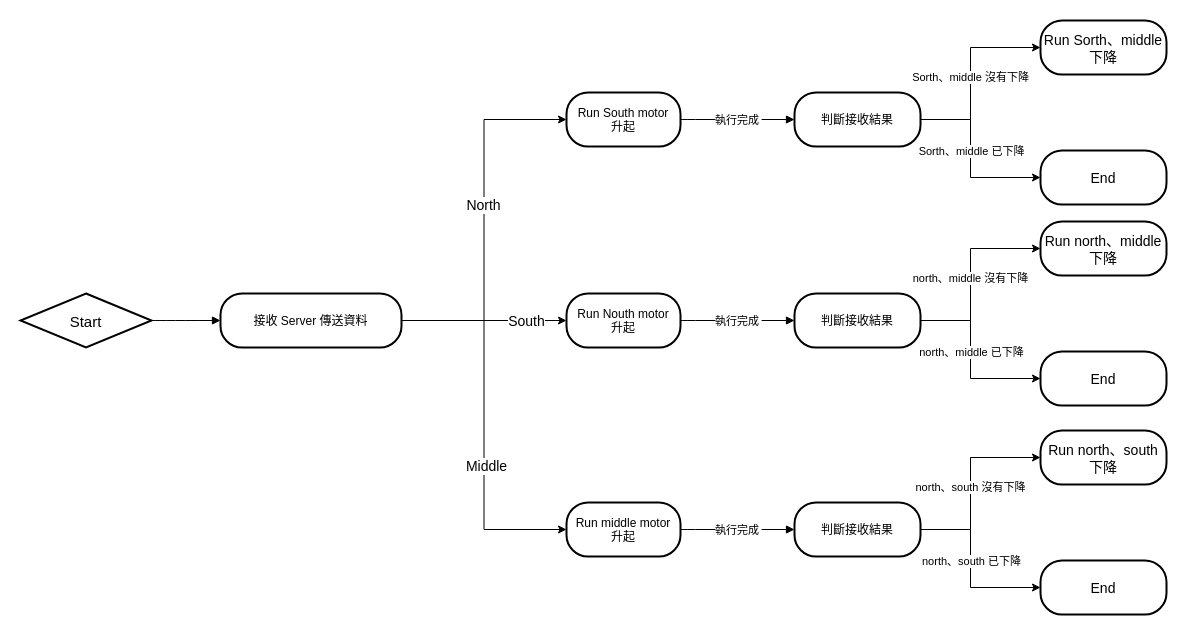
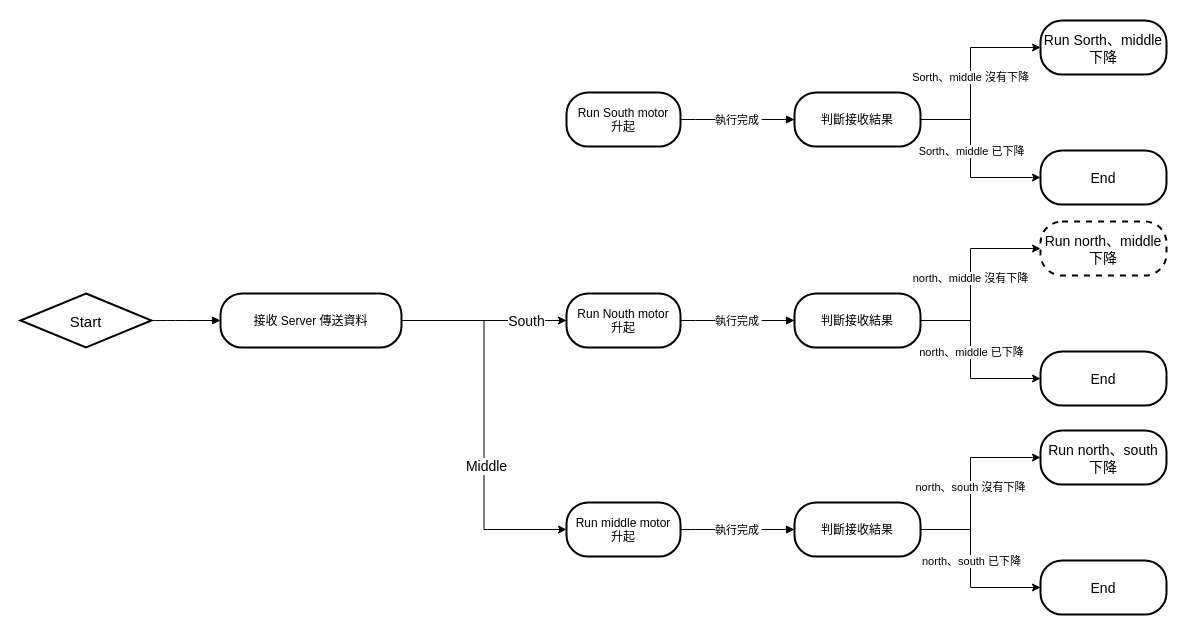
  <mxCell id="0" />
  <mxCell id="1" parent="0" />
  <mxCell id="2" value="Start" style="rhombus;arcSize=40;strokeWidth=2;fontSize=15;" parent="1" vertex="1"><mxGeometry x="20" y="293" width="131" height="54" as="geometry" /></mxCell>
  <mxCell id="3" style="edgeStyle=orthogonalEdgeStyle;rounded=0;orthogonalLoop=1;jettySize=auto;html=1;entryX=0;entryY=0.5;entryDx=0;entryDy=0;" edge="1" parent="1" source="9" target="20"><mxGeometry relative="1" as="geometry" /></mxCell>
  <mxCell id="4" value="&lt;font style=&quot;font-size: 14px;&quot;&gt;South&lt;/font&gt;" style="edgeLabel;html=1;align=center;verticalAlign=middle;resizable=0;points=[];" vertex="1" connectable="0" parent="3"><mxGeometry x="-0.061" y="1" relative="1" as="geometry"><mxPoint x="47" y="1" as="offset" /></mxGeometry></mxCell>
- <mxCell id="5" style="edgeStyle=orthogonalEdgeStyle;rounded=0;orthogonalLoop=1;jettySize=auto;html=1;entryX=0;entryY=0.5;entryDx=0;entryDy=0;" edge="1" parent="1" source="9" target="10"><mxGeometry relative="1" as="geometry" /></mxCell>
- <mxCell id="6" value="&lt;font style=&quot;font-size: 14px;&quot;&gt;North&lt;/font&gt;" style="edgeLabel;html=1;align=center;verticalAlign=middle;resizable=0;points=[];" vertex="1" connectable="0" parent="5"><mxGeometry x="0.154" y="2" relative="1" as="geometry"><mxPoint x="1" y="13" as="offset" /></mxGeometry></mxCell>
  <mxCell id="7" style="edgeStyle=orthogonalEdgeStyle;rounded=0;orthogonalLoop=1;jettySize=auto;html=1;entryX=0;entryY=0.5;entryDx=0;entryDy=0;" edge="1" parent="1" source="9" target="29"><mxGeometry relative="1" as="geometry" /></mxCell>
  <mxCell id="8" value="&lt;font style=&quot;font-size: 14px;&quot;&gt;Middle&lt;/font&gt;" style="edgeLabel;html=1;align=center;verticalAlign=middle;resizable=0;points=[];" vertex="1" connectable="0" parent="7"><mxGeometry x="0.218" y="3" relative="1" as="geometry"><mxPoint x="-1" as="offset" /></mxGeometry></mxCell>
  <mxCell id="9" value="接收 Server 傳送資料" style="rounded=1;arcSize=40;strokeWidth=2" parent="1" vertex="1"><mxGeometry x="220" y="293" width="181" height="54" as="geometry" /></mxCell>
  <mxCell id="10" value="Run South motor&#10;升起" style="rounded=1;arcSize=40;strokeWidth=2" parent="1" vertex="1"><mxGeometry x="566" y="92" width="114" height="54" as="geometry" /></mxCell>
  <mxCell id="11" style="edgeStyle=orthogonalEdgeStyle;rounded=0;orthogonalLoop=1;jettySize=auto;html=1;entryX=0;entryY=0.5;entryDx=0;entryDy=0;" edge="1" parent="1" source="14" target="15"><mxGeometry relative="1" as="geometry"><Array as="points"><mxPoint x="970" y="119" /><mxPoint x="970" y="47" /></Array></mxGeometry></mxCell>
  <mxCell id="12" value="Sorth、middle 沒有下降" style="edgeLabel;html=1;align=center;verticalAlign=middle;resizable=0;points=[];" vertex="1" connectable="0" parent="11"><mxGeometry x="0.076" y="1" relative="1" as="geometry"><mxPoint y="10" as="offset" /></mxGeometry></mxCell>
  <mxCell id="13" style="edgeStyle=orthogonalEdgeStyle;rounded=0;orthogonalLoop=1;jettySize=auto;html=1;entryX=0;entryY=0.5;entryDx=0;entryDy=0;" edge="1" parent="1" source="14" target="18"><mxGeometry relative="1" as="geometry"><Array as="points"><mxPoint x="970" y="119" /><mxPoint x="970" y="177" /></Array></mxGeometry></mxCell>
  <mxCell id="14" value="判斷接收結果" style="rounded=1;arcSize=40;strokeWidth=2" parent="1" vertex="1"><mxGeometry x="794" y="92" width="126" height="54" as="geometry" /></mxCell>
  <mxCell id="15" value="Run Sorth、middle&#10;下降" style="rounded=1;arcSize=40;strokeWidth=2;fontSize=14;" parent="1" vertex="1"><mxGeometry x="1040" y="20" width="126" height="54" as="geometry" /></mxCell>
  <mxCell id="16" value="" style="curved=1;startArrow=none;endArrow=block;exitX=1;exitY=0.5;entryX=0;entryY=0.5;" parent="1" source="2" target="9" edge="1"><mxGeometry relative="1" as="geometry"><Array as="points" /></mxGeometry></mxCell>
  <mxCell id="17" value="執行完成" style="curved=1;startArrow=none;endArrow=block;exitX=1;exitY=0.5;entryX=0;entryY=0.5;" parent="1" source="10" target="14" edge="1"><mxGeometry relative="1" as="geometry"><Array as="points" /></mxGeometry></mxCell>
  <mxCell id="18" value="End" style="rounded=1;arcSize=40;strokeWidth=2;fontSize=14;" vertex="1" parent="1"><mxGeometry x="1040" y="150" width="126" height="54" as="geometry" /></mxCell>
  <mxCell id="19" value="Sorth、middle 已下降" style="edgeLabel;html=1;align=center;verticalAlign=middle;resizable=0;points=[];" vertex="1" connectable="0" parent="1"><mxGeometry x="970" y="150" as="geometry" /></mxCell>
  <mxCell id="20" value="Run Nouth motor&#10;升起" style="rounded=1;arcSize=40;strokeWidth=2" vertex="1" parent="1"><mxGeometry x="566" y="293" width="114" height="54" as="geometry" /></mxCell>
  <mxCell id="21" style="edgeStyle=orthogonalEdgeStyle;rounded=0;orthogonalLoop=1;jettySize=auto;html=1;entryX=0;entryY=0.5;entryDx=0;entryDy=0;" edge="1" parent="1" source="24" target="25"><mxGeometry relative="1" as="geometry"><Array as="points"><mxPoint x="970" y="320" /><mxPoint x="970" y="248" /></Array></mxGeometry></mxCell>
  <mxCell id="22" value="north、middle 沒有下降" style="edgeLabel;html=1;align=center;verticalAlign=middle;resizable=0;points=[];" vertex="1" connectable="0" parent="21"><mxGeometry x="0.076" y="1" relative="1" as="geometry"><mxPoint y="10" as="offset" /></mxGeometry></mxCell>
  <mxCell id="23" style="edgeStyle=orthogonalEdgeStyle;rounded=0;orthogonalLoop=1;jettySize=auto;html=1;entryX=0;entryY=0.5;entryDx=0;entryDy=0;" edge="1" parent="1" source="24" target="27"><mxGeometry relative="1" as="geometry"><Array as="points"><mxPoint x="970" y="320" /><mxPoint x="970" y="378" /></Array></mxGeometry></mxCell>
  <mxCell id="24" value="判斷接收結果" style="rounded=1;arcSize=40;strokeWidth=2" vertex="1" parent="1"><mxGeometry x="794" y="293" width="126" height="54" as="geometry" /></mxCell>
- <mxCell id="25" value="Run north、middle&#10;下降" style="rounded=1;arcSize=40;strokeWidth=2;fontSize=14;" vertex="1" parent="1"><mxGeometry x="1040" y="221" width="126" height="54" as="geometry" /></mxCell>
+ <mxCell id="25" value="Run north、middle&#10;下降" style="rounded=1;arcSize=40;strokeWidth=2;fontSize=14;dashed=1;" vertex="1" parent="1"><mxGeometry x="1040" y="221" width="126" height="54" as="geometry" /></mxCell>
  <mxCell id="26" value="執行完成" style="curved=1;startArrow=none;endArrow=block;exitX=1;exitY=0.5;entryX=0;entryY=0.5;" edge="1" parent="1" source="20" target="24"><mxGeometry relative="1" as="geometry"><Array as="points" /></mxGeometry></mxCell>
  <mxCell id="27" value="End" style="rounded=1;arcSize=40;strokeWidth=2;fontSize=14;" vertex="1" parent="1"><mxGeometry x="1040" y="351" width="126" height="54" as="geometry" /></mxCell>
  <mxCell id="28" value="north、middle 已下降" style="edgeLabel;html=1;align=center;verticalAlign=middle;resizable=0;points=[];" vertex="1" connectable="0" parent="1"><mxGeometry x="970" y="351" as="geometry" /></mxCell>
  <mxCell id="29" value="Run middle motor&#10;升起" style="rounded=1;arcSize=40;strokeWidth=2" vertex="1" parent="1"><mxGeometry x="566" y="502" width="114" height="54" as="geometry" /></mxCell>
  <mxCell id="30" style="edgeStyle=orthogonalEdgeStyle;rounded=0;orthogonalLoop=1;jettySize=auto;html=1;entryX=0;entryY=0.5;entryDx=0;entryDy=0;" edge="1" parent="1" source="33" target="34"><mxGeometry relative="1" as="geometry"><Array as="points"><mxPoint x="970" y="529" /><mxPoint x="970" y="457" /></Array></mxGeometry></mxCell>
  <mxCell id="31" value="north、south 沒有下降" style="edgeLabel;html=1;align=center;verticalAlign=middle;resizable=0;points=[];" vertex="1" connectable="0" parent="30"><mxGeometry x="0.076" y="1" relative="1" as="geometry"><mxPoint y="10" as="offset" /></mxGeometry></mxCell>
  <mxCell id="32" style="edgeStyle=orthogonalEdgeStyle;rounded=0;orthogonalLoop=1;jettySize=auto;html=1;entryX=0;entryY=0.5;entryDx=0;entryDy=0;" edge="1" parent="1" source="33" target="36"><mxGeometry relative="1" as="geometry"><Array as="points"><mxPoint x="970" y="529" /><mxPoint x="970" y="587" /></Array></mxGeometry></mxCell>
  <mxCell id="33" value="判斷接收結果" style="rounded=1;arcSize=40;strokeWidth=2" vertex="1" parent="1"><mxGeometry x="794" y="502" width="126" height="54" as="geometry" /></mxCell>
  <mxCell id="34" value="Run north、south&#10;下降" style="rounded=1;arcSize=40;strokeWidth=2;fontSize=14;" vertex="1" parent="1"><mxGeometry x="1040" y="430" width="126" height="54" as="geometry" /></mxCell>
  <mxCell id="35" value="執行完成" style="curved=1;startArrow=none;endArrow=block;exitX=1;exitY=0.5;entryX=0;entryY=0.5;" edge="1" parent="1" source="29" target="33"><mxGeometry relative="1" as="geometry"><Array as="points" /></mxGeometry></mxCell>
  <mxCell id="36" value="End" style="rounded=1;arcSize=40;strokeWidth=2;fontSize=14;" vertex="1" parent="1"><mxGeometry x="1040" y="560" width="126" height="54" as="geometry" /></mxCell>
  <mxCell id="37" value="north、south 已下降" style="edgeLabel;html=1;align=center;verticalAlign=middle;resizable=0;points=[];" vertex="1" connectable="0" parent="1"><mxGeometry x="970" y="560" as="geometry" /></mxCell>
